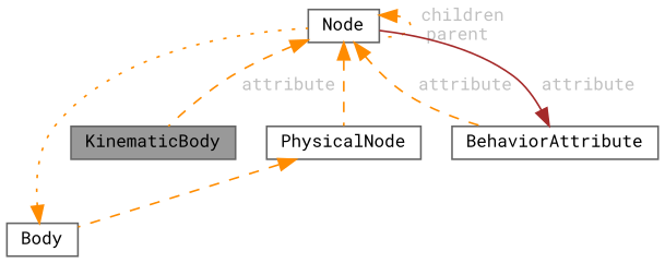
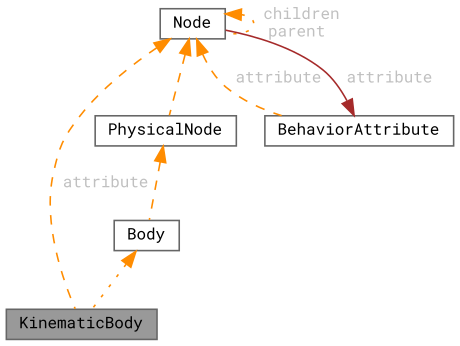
  digraph {
    fontname="Roboto Mono"
    node [color=gray40 fillcolor=white fontname="Roboto Mono" fontsize=10 shape=box style=filled]
    edge [color=darkorange dir=back fontname="Roboto Mono" fontsize=10 labelfontname=Helvetica labelfontsize=10 style=dashed fontcolor=grey]
    n1 [fillcolor=grey60 fontcolor=black height=0.2 label=KinematicBody width=0.4]
    n2 [height=0.2 label=Body width=0.4]
    n3 [height=0.2 label=PhysicalNode width=0.4]
    n4 [height=0.2 label="Node" width=0.4]
    n5 [height=0.2 label=BehaviorAttribute width=0.4]
-   n2 -> n4 [style=dotted fontcolor=""]
+   n2 -> n1 [style=dotted fontcolor=""]
    n3 -> n2 [fontcolor=""]
    n4 -> n1 [label=" attribute"]
    n4 -> n3 [fontcolor=""]
    n4 -> n4 [label=" children\nparent" style=dotted]
    n4 -> n5 [label=" attribute"]
    n5 -> n4 [color=brown label=" attribute" style=solid]
  }
